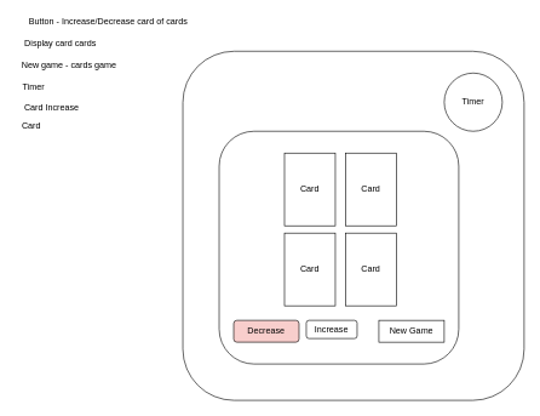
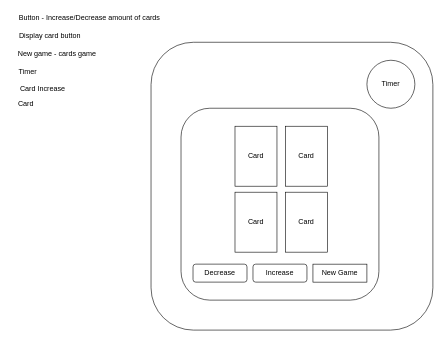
  <mxCell id="0" />
  <mxCell id="1" parent="0" />
  <mxCell id="2" value="" style="rounded=1;whiteSpace=wrap;html=1;" vertex="1" parent="1"><mxGeometry x="251" y="70" width="470" height="480" as="geometry" /></mxCell>
  <mxCell id="3" value="" style="rounded=1;whiteSpace=wrap;html=1;" vertex="1" parent="1"><mxGeometry x="301" y="180" width="330" height="320" as="geometry" /></mxCell>
  <mxCell id="4" value="Card" style="rounded=0;whiteSpace=wrap;html=1;" parent="1" vertex="1"><mxGeometry x="391" y="210" width="70" height="100" as="geometry" /></mxCell>
- <mxCell id="5" value="Increase" style="rounded=1;whiteSpace=wrap;html=1;" parent="1" vertex="1"><mxGeometry x="421" y="440" width="70" height="25" as="geometry" /></mxCell>
- <mxCell id="6" value="Decrease" style="rounded=1;whiteSpace=wrap;html=1;fillColor=#f8cecc;" parent="1" vertex="1"><mxGeometry x="321" y="440" width="90" height="30" as="geometry" /></mxCell>
+ <mxCell id="5" value="Increase" style="rounded=1;whiteSpace=wrap;html=1;" parent="1" vertex="1"><mxGeometry x="421" y="440" width="90" height="30" as="geometry" /></mxCell>
+ <mxCell id="6" value="Decrease" style="rounded=1;whiteSpace=wrap;html=1;" parent="1" vertex="1"><mxGeometry x="321" y="440" width="90" height="30" as="geometry" /></mxCell>
  <mxCell id="7" value="Card" style="rounded=0;whiteSpace=wrap;html=1;" vertex="1" parent="1"><mxGeometry x="475" y="210" width="70" height="100" as="geometry" /></mxCell>
  <mxCell id="8" value="Card" style="rounded=0;whiteSpace=wrap;html=1;" vertex="1" parent="1"><mxGeometry x="391" y="320" width="70" height="100" as="geometry" /></mxCell>
  <mxCell id="9" value="Card" style="rounded=0;whiteSpace=wrap;html=1;" vertex="1" parent="1"><mxGeometry x="475" y="320" width="70" height="100" as="geometry" /></mxCell>
  <mxCell id="10" value="Timer" style="ellipse;whiteSpace=wrap;html=1;aspect=fixed;" vertex="1" parent="1"><mxGeometry x="611" y="100" width="80" height="80" as="geometry" /></mxCell>
  <mxCell id="11" value="New Game" style="whiteSpace=wrap;html=1;rounded=0;" vertex="1" parent="1"><mxGeometry x="521" y="440" width="90" height="30" as="geometry" /></mxCell>
- <mxCell id="12" value="Button - Increase/Decrease card of cards&lt;br&gt;" style="text;html=1;resizable=0;autosize=1;align=center;verticalAlign=middle;points=[];fillColor=none;strokeColor=none;rounded=0;" vertex="1" parent="1"><mxGeometry x="23" y="20" width="250" height="20" as="geometry" /></mxCell>
- <mxCell id="13" value="Display card cards" style="text;html=1;resizable=0;autosize=1;align=center;verticalAlign=middle;points=[];fillColor=none;strokeColor=none;rounded=0;" vertex="1" parent="1"><mxGeometry x="22" y="50" width="120" height="20" as="geometry" /></mxCell>
+ <mxCell id="12" value="Button - Increase/Decrease amount of cards&lt;br&gt;" style="text;html=1;resizable=0;autosize=1;align=center;verticalAlign=middle;points=[];fillColor=none;strokeColor=none;rounded=0;" vertex="1" parent="1"><mxGeometry x="23" y="20" width="250" height="20" as="geometry" /></mxCell>
+ <mxCell id="13" value="Display card button" style="text;html=1;resizable=0;autosize=1;align=center;verticalAlign=middle;points=[];fillColor=none;strokeColor=none;rounded=0;" vertex="1" parent="1"><mxGeometry x="22" y="50" width="120" height="20" as="geometry" /></mxCell>
  <mxCell id="14" value="New game - cards game" style="text;html=1;resizable=0;autosize=1;align=center;verticalAlign=middle;points=[];fillColor=none;strokeColor=none;rounded=0;" vertex="1" parent="1"><mxGeometry x="24" y="80" width="140" height="20" as="geometry" /></mxCell>
  <mxCell id="15" value="Timer" style="text;html=1;resizable=0;autosize=1;align=center;verticalAlign=middle;points=[];fillColor=none;strokeColor=none;rounded=0;" vertex="1" parent="1"><mxGeometry x="20" y="110" width="50" height="20" as="geometry" /></mxCell>
  <mxCell id="16" value="Card Increase" style="text;html=1;resizable=0;autosize=1;align=center;verticalAlign=middle;points=[];fillColor=none;strokeColor=none;rounded=0;" vertex="1" parent="1"><mxGeometry x="20" y="137" width="100" height="20" as="geometry" /></mxCell>
  <mxCell id="17" value="Card" style="text;html=1;resizable=0;autosize=1;align=center;verticalAlign=middle;points=[];fillColor=none;strokeColor=none;rounded=0;" vertex="1" parent="1"><mxGeometry x="22" y="162" width="40" height="20" as="geometry" /></mxCell>
